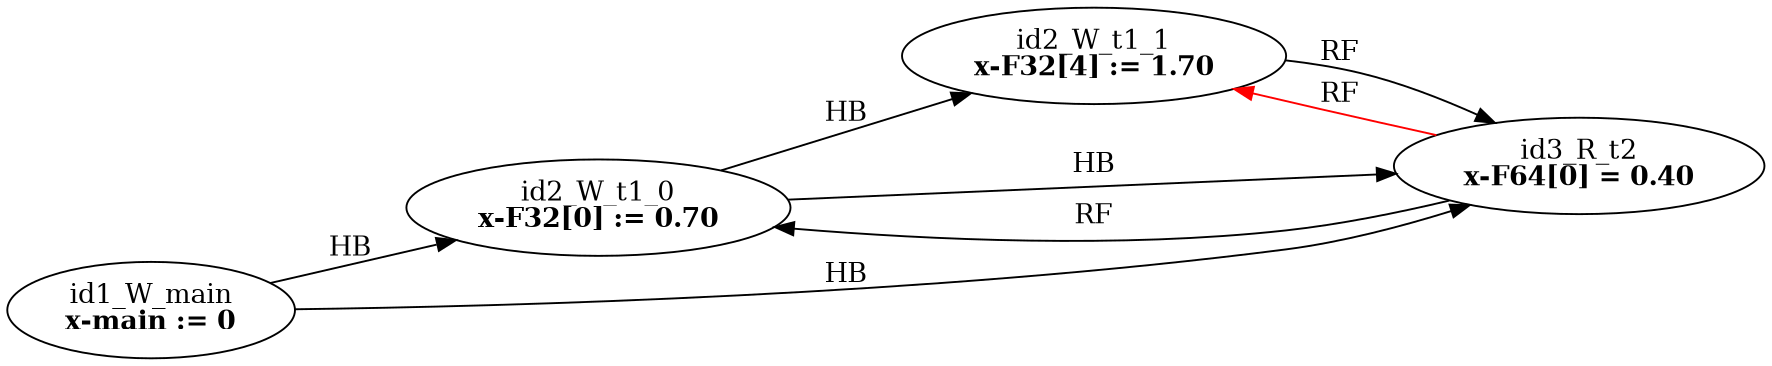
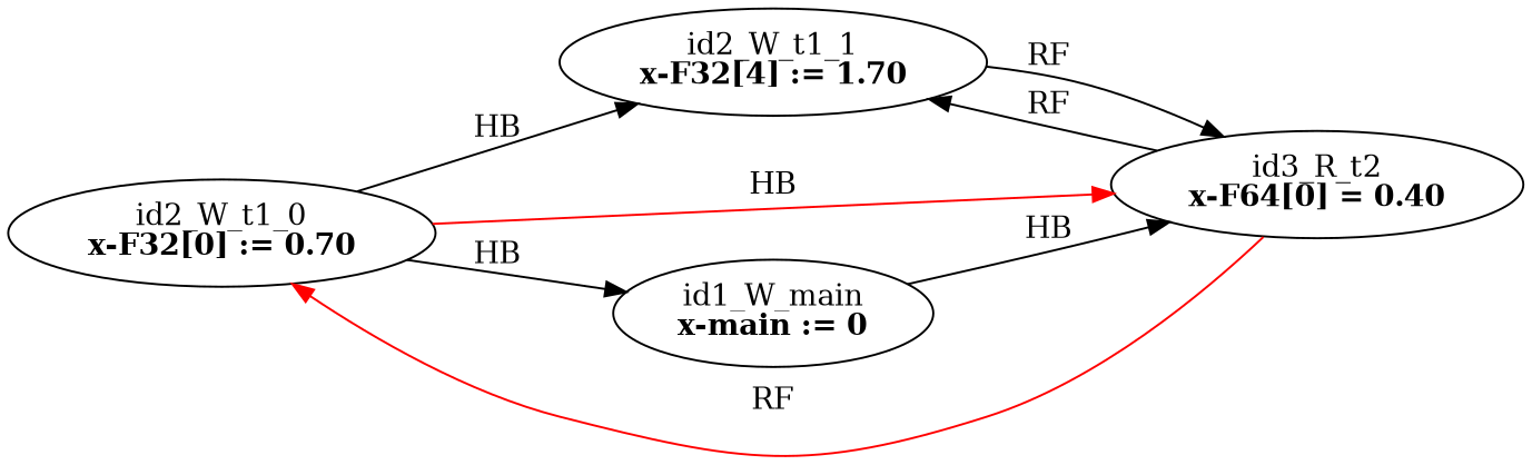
  digraph {
    rankdir=LR
    splines=true
    edge [color=black]
    n1 [label=<id2_W_t1_0<br/><B>x-F32[0] := 0.70</B>>]
    n2 [label=<id2_W_t1_1<br/><B>x-F32[4] := 1.70</B>>]
    n3 [label=<id3_R_t2<br/><B>x-F64[0] = 0.40</B>>]
    n4 [label=<id1_W_main<br/><B>x-main := 0</B>>]
    n1 -> n2 [label=HB]
-   n1 -> n3 [label=HB]
+   n1 -> n3 [color=red label=HB]
    n2 -> n3 [label=RF]
-   n3 -> n1 [label=RF]
-   n3 -> n2 [color=red label=RF]
-   n4 -> n1 [label=HB]
+   n3 -> n1 [color=red label=RF]
+   n3 -> n2 [label=RF]
+   n1 -> n4 [label=HB]
    n4 -> n3 [label=HB]
  }
